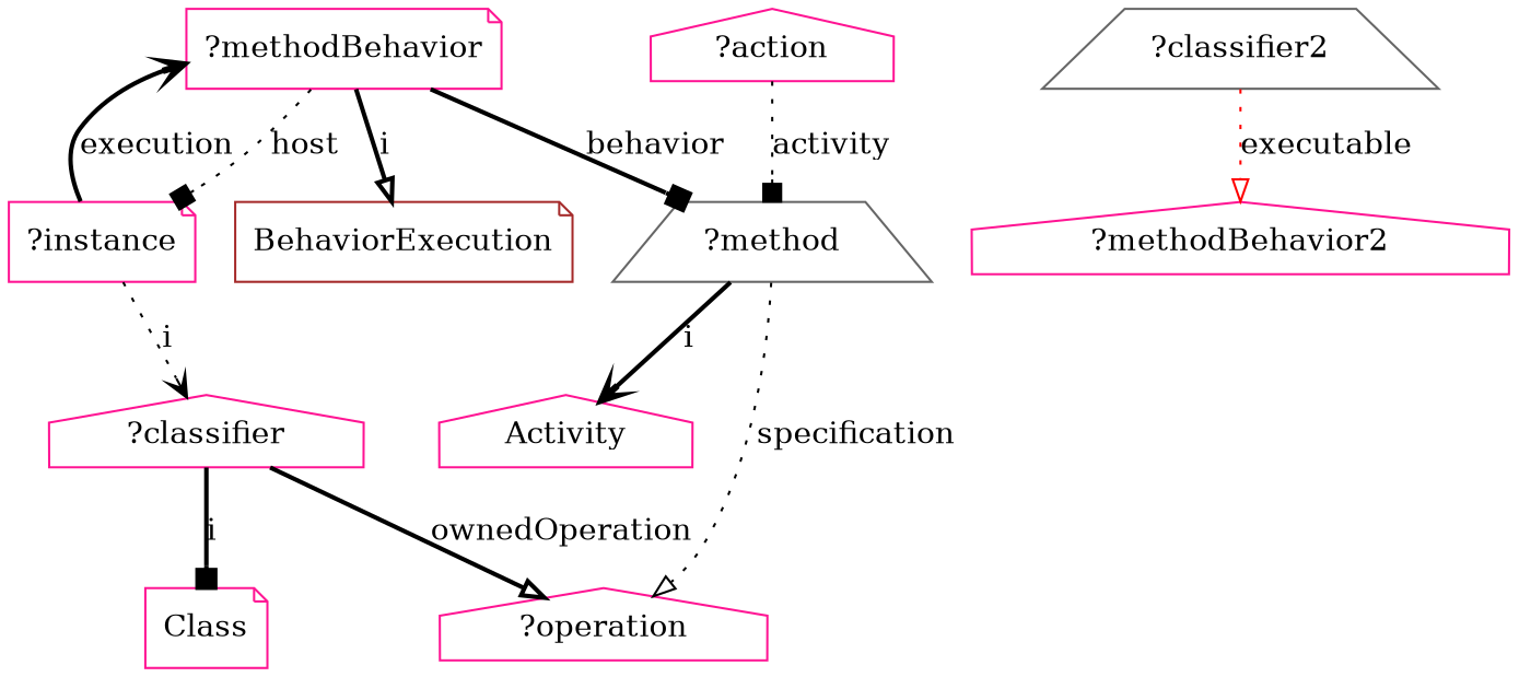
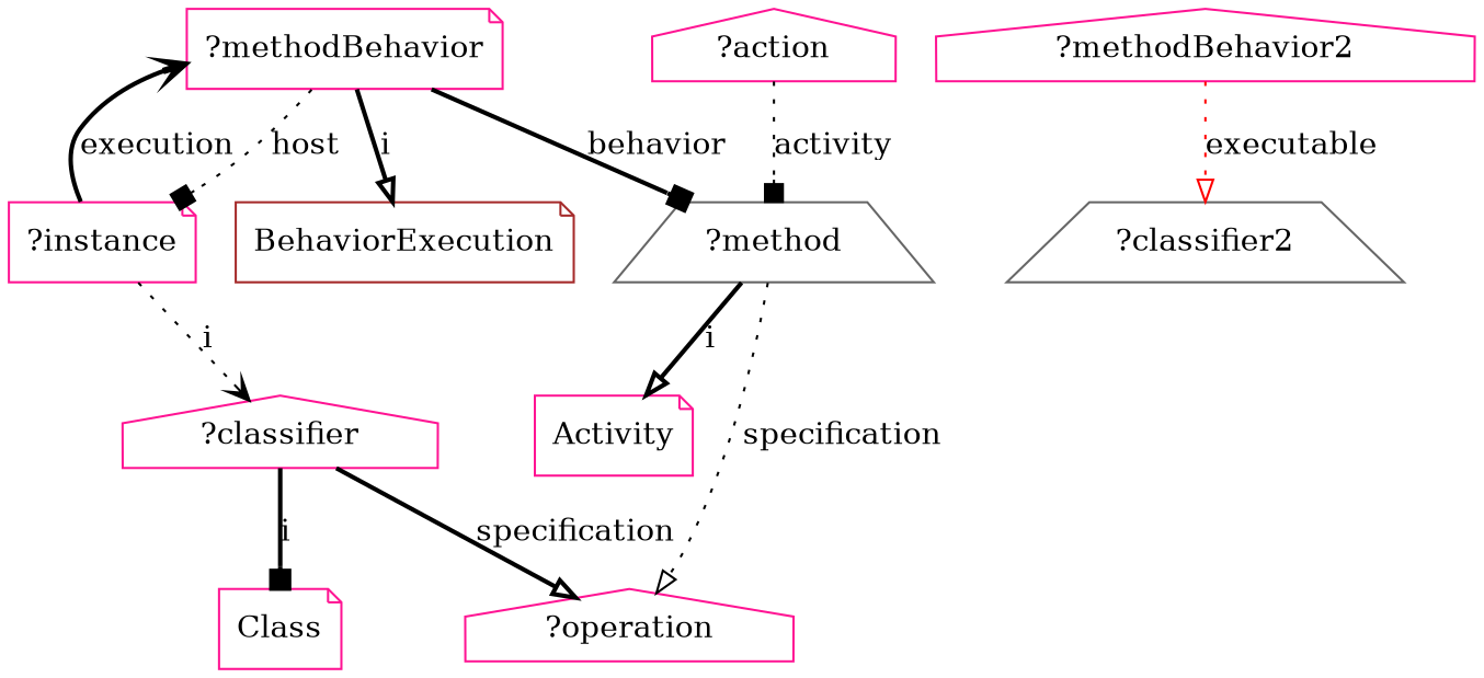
  digraph {
    node [color=deeppink shape=note]
    edge [arrowhead=onormal style=bold]
    "?classifier" [shape=house]
    Class
    "?operation" [shape=house]
    "?instance"
    "?methodBehavior"
    "?method" [color=gray40 shape=trapezium]
    BehaviorExecution [color=brown]
-   Activity [shape=house]
+   Activity
    "?action" [shape=house]
    "?methodBehavior2" [shape=house]
    n11 [color=gray40 label="?classifier2" shape=trapezium]
    "?classifier" -> Class [arrowhead=box label=i]
-   "?classifier" -> "?operation" [label=ownedOperation]
+   "?classifier" -> "?operation" [label=specification]
    "?instance" -> "?classifier" [arrowhead=vee label=i style=dotted]
    "?instance" -> "?methodBehavior" [arrowhead=vee label=execution]
    "?methodBehavior" -> "?instance" [arrowhead=box label=host style=dotted]
    "?methodBehavior" -> "?method" [arrowhead=box label=behavior]
    "?methodBehavior" -> BehaviorExecution [label=i]
    "?method" -> "?operation" [label=specification style=dotted]
-   "?method" -> Activity [arrowhead=vee label=i]
+   "?method" -> Activity [label=i]
    "?action" -> "?method" [arrowhead=box label=activity style=dotted]
-   n11 -> "?methodBehavior2" [color=red label=executable style=dotted]
+   "?methodBehavior2" -> n11 [color=red label=executable style=dotted]
  }
